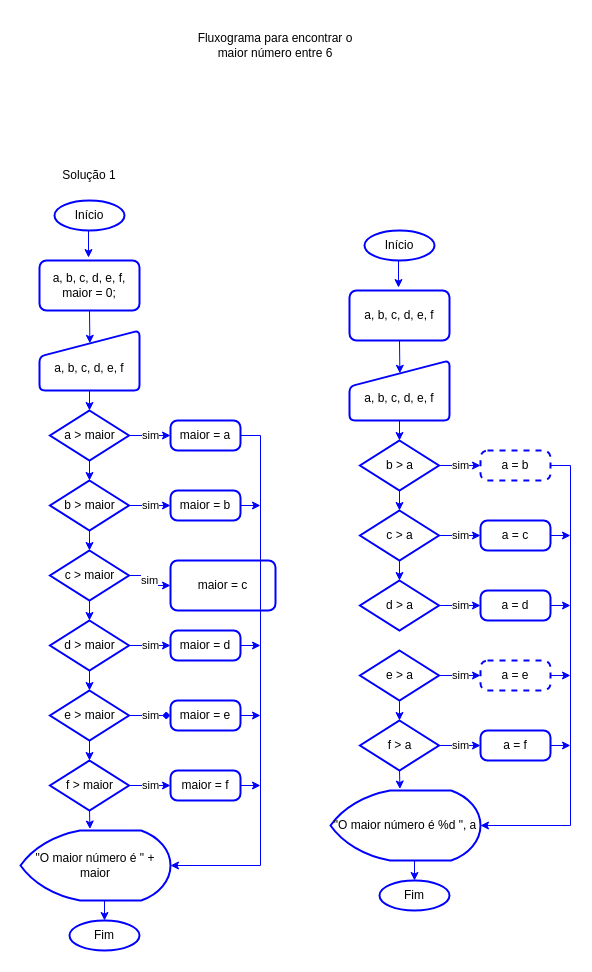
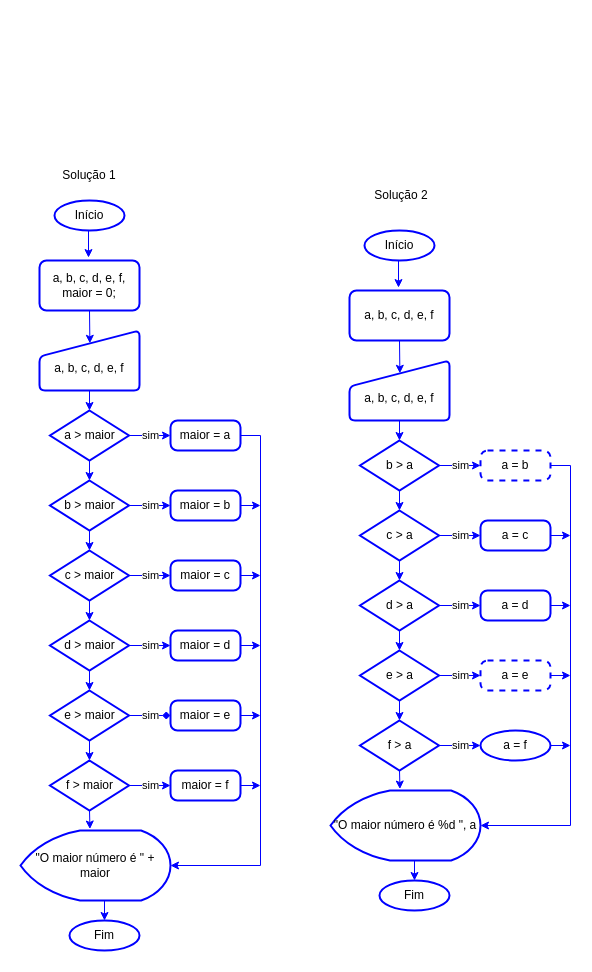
  <mxCell id="0" />
  <mxCell id="1" parent="0" />
  <mxCell id="2" value="&lt;br&gt;a, b, c, d, e, f" style="html=1;strokeWidth=2;shape=manualInput;whiteSpace=wrap;rounded=1;size=26;arcSize=11;strokeColor=#0000FF;" vertex="1" parent="1"><mxGeometry x="39" y="330" width="100" height="60" as="geometry" /></mxCell>
  <mxCell id="3" value="a, b, c, d, e, f, maior = 0;" style="rounded=1;whiteSpace=wrap;html=1;absoluteArcSize=1;arcSize=14;strokeWidth=2;strokeColor=#0000FF;" vertex="1" parent="1"><mxGeometry x="39" y="260" width="100" height="50" as="geometry" /></mxCell>
  <mxCell id="4" value="Início" style="strokeWidth=2;html=1;shape=mxgraph.flowchart.start_1;whiteSpace=wrap;strokeColor=#0000FF;" vertex="1" parent="1"><mxGeometry x="54" y="200" width="70" height="30" as="geometry" /></mxCell>
  <mxCell id="5" value="sim" style="edgeStyle=orthogonalEdgeStyle;rounded=0;orthogonalLoop=1;jettySize=auto;html=1;exitX=1;exitY=0.5;exitDx=0;exitDy=0;exitPerimeter=0;entryX=0;entryY=0.5;entryDx=0;entryDy=0;strokeColor=#0000FF;" edge="1" parent="1" source="6" target="7"><mxGeometry relative="1" as="geometry" /></mxCell>
  <mxCell id="6" value="a &amp;gt; maior" style="strokeWidth=2;html=1;shape=mxgraph.flowchart.decision;whiteSpace=wrap;strokeColor=#0000FF;" vertex="1" parent="1"><mxGeometry x="49.5" y="410" width="79" height="50" as="geometry" /></mxCell>
  <mxCell id="7" value="maior = a" style="rounded=1;whiteSpace=wrap;html=1;absoluteArcSize=1;arcSize=14;strokeWidth=2;strokeColor=#0000FF;" vertex="1" parent="1"><mxGeometry x="170" y="420" width="70" height="30" as="geometry" /></mxCell>
  <mxCell id="8" value="sim" style="edgeStyle=orthogonalEdgeStyle;rounded=0;orthogonalLoop=1;jettySize=auto;html=1;exitX=1;exitY=0.5;exitDx=0;exitDy=0;exitPerimeter=0;entryX=0;entryY=0.5;entryDx=0;entryDy=0;strokeColor=#0000FF;" edge="1" parent="1" source="9" target="11"><mxGeometry relative="1" as="geometry" /></mxCell>
  <mxCell id="9" value="b &amp;gt; maior" style="strokeWidth=2;html=1;shape=mxgraph.flowchart.decision;whiteSpace=wrap;strokeColor=#0000FF;" vertex="1" parent="1"><mxGeometry x="49.5" y="480" width="79" height="50" as="geometry" /></mxCell>
  <mxCell id="10" style="edgeStyle=orthogonalEdgeStyle;rounded=0;orthogonalLoop=1;jettySize=auto;html=1;exitX=1;exitY=0.5;exitDx=0;exitDy=0;strokeColor=#0000FF;" edge="1" parent="1" source="11"><mxGeometry relative="1" as="geometry"><mxPoint x="260" y="505.19" as="targetPoint" /></mxGeometry></mxCell>
  <mxCell id="11" value="maior = b" style="rounded=1;whiteSpace=wrap;html=1;absoluteArcSize=1;arcSize=14;strokeWidth=2;strokeColor=#0000FF;" vertex="1" parent="1"><mxGeometry x="170" y="490" width="70" height="30" as="geometry" /></mxCell>
  <mxCell id="12" value="sim" style="edgeStyle=orthogonalEdgeStyle;rounded=0;orthogonalLoop=1;jettySize=auto;html=1;exitX=1;exitY=0.5;exitDx=0;exitDy=0;exitPerimeter=0;entryX=0;entryY=0.5;entryDx=0;entryDy=0;strokeColor=#0000FF;" edge="1" parent="1" source="13" target="15"><mxGeometry relative="1" as="geometry" /></mxCell>
  <mxCell id="13" value="c &amp;gt; maior" style="strokeWidth=2;html=1;shape=mxgraph.flowchart.decision;whiteSpace=wrap;strokeColor=#0000FF;" vertex="1" parent="1"><mxGeometry x="49.5" y="550" width="79" height="50" as="geometry" /></mxCell>
  <mxCell id="14" style="edgeStyle=orthogonalEdgeStyle;rounded=0;orthogonalLoop=1;jettySize=auto;html=1;exitX=1;exitY=0.5;exitDx=0;exitDy=0;strokeColor=#0000FF;" edge="1" parent="1" source="15"><mxGeometry relative="1" as="geometry"><mxPoint x="260" y="575.19" as="targetPoint" /></mxGeometry></mxCell>
- <mxCell id="15" value="maior = c" style="rounded=1;whiteSpace=wrap;html=1;absoluteArcSize=1;arcSize=14;strokeWidth=2;strokeColor=#0000FF;" vertex="1" parent="1"><mxGeometry x="170" y="560" width="105" height="50" as="geometry" /></mxCell>
+ <mxCell id="15" value="maior = c" style="rounded=1;whiteSpace=wrap;html=1;absoluteArcSize=1;arcSize=14;strokeWidth=2;strokeColor=#0000FF;" vertex="1" parent="1"><mxGeometry x="170" y="560" width="70" height="30" as="geometry" /></mxCell>
  <mxCell id="16" value="sim" style="edgeStyle=orthogonalEdgeStyle;rounded=0;orthogonalLoop=1;jettySize=auto;html=1;exitX=1;exitY=0.5;exitDx=0;exitDy=0;exitPerimeter=0;entryX=0;entryY=0.5;entryDx=0;entryDy=0;strokeColor=#0000FF;" edge="1" parent="1" source="17" target="19"><mxGeometry relative="1" as="geometry" /></mxCell>
  <mxCell id="17" value="d &amp;gt; maior" style="strokeWidth=2;html=1;shape=mxgraph.flowchart.decision;whiteSpace=wrap;strokeColor=#0000FF;" vertex="1" parent="1"><mxGeometry x="49.5" y="620" width="79" height="50" as="geometry" /></mxCell>
  <mxCell id="18" style="edgeStyle=orthogonalEdgeStyle;rounded=0;orthogonalLoop=1;jettySize=auto;html=1;exitX=1;exitY=0.5;exitDx=0;exitDy=0;strokeColor=#0000FF;" edge="1" parent="1" source="19"><mxGeometry relative="1" as="geometry"><mxPoint x="260" y="645.19" as="targetPoint" /></mxGeometry></mxCell>
  <mxCell id="19" value="maior = d" style="rounded=1;whiteSpace=wrap;html=1;absoluteArcSize=1;arcSize=14;strokeWidth=2;strokeColor=#0000FF;" vertex="1" parent="1"><mxGeometry x="170" y="630" width="70" height="30" as="geometry" /></mxCell>
  <mxCell id="20" value="sim" style="edgeStyle=orthogonalEdgeStyle;rounded=0;orthogonalLoop=1;jettySize=auto;html=1;exitX=1;exitY=0.5;exitDx=0;exitDy=0;exitPerimeter=0;entryX=0;entryY=0.5;entryDx=0;entryDy=0;strokeColor=#0000FF;endArrow=diamond;" edge="1" parent="1" source="21" target="23"><mxGeometry relative="1" as="geometry" /></mxCell>
  <mxCell id="21" value="e &amp;gt; maior" style="strokeWidth=2;html=1;shape=mxgraph.flowchart.decision;whiteSpace=wrap;strokeColor=#0000FF;" vertex="1" parent="1"><mxGeometry x="49.5" y="690" width="79" height="50" as="geometry" /></mxCell>
  <mxCell id="22" style="edgeStyle=orthogonalEdgeStyle;rounded=0;orthogonalLoop=1;jettySize=auto;html=1;exitX=1;exitY=0.5;exitDx=0;exitDy=0;strokeColor=#0000FF;" edge="1" parent="1" source="23"><mxGeometry relative="1" as="geometry"><mxPoint x="260" y="715.19" as="targetPoint" /></mxGeometry></mxCell>
  <mxCell id="23" value="maior = e" style="rounded=1;whiteSpace=wrap;html=1;absoluteArcSize=1;arcSize=14;strokeWidth=2;strokeColor=#0000FF;" vertex="1" parent="1"><mxGeometry x="170" y="700" width="70" height="30" as="geometry" /></mxCell>
  <mxCell id="24" value="sim" style="edgeStyle=orthogonalEdgeStyle;rounded=0;orthogonalLoop=1;jettySize=auto;html=1;exitX=1;exitY=0.5;exitDx=0;exitDy=0;exitPerimeter=0;entryX=0;entryY=0.5;entryDx=0;entryDy=0;strokeColor=#0000FF;" edge="1" parent="1" source="25" target="27"><mxGeometry relative="1" as="geometry" /></mxCell>
  <mxCell id="25" value="f &amp;gt; maior" style="strokeWidth=2;html=1;shape=mxgraph.flowchart.decision;whiteSpace=wrap;strokeColor=#0000FF;" vertex="1" parent="1"><mxGeometry x="49.5" y="760" width="79" height="50" as="geometry" /></mxCell>
  <mxCell id="26" style="edgeStyle=orthogonalEdgeStyle;rounded=0;orthogonalLoop=1;jettySize=auto;html=1;exitX=1;exitY=0.5;exitDx=0;exitDy=0;strokeColor=#0000FF;" edge="1" parent="1" source="27"><mxGeometry relative="1" as="geometry"><mxPoint x="260" y="785.19" as="targetPoint" /></mxGeometry></mxCell>
  <mxCell id="27" value="maior = f" style="rounded=1;whiteSpace=wrap;html=1;absoluteArcSize=1;arcSize=14;strokeWidth=2;strokeColor=#0000FF;" vertex="1" parent="1"><mxGeometry x="170" y="770" width="70" height="30" as="geometry" /></mxCell>
  <mxCell id="28" value="&quot;O maior número é &quot; + maior" style="strokeWidth=2;html=1;shape=mxgraph.flowchart.display;whiteSpace=wrap;strokeColor=#0000FF;" vertex="1" parent="1"><mxGeometry x="20" y="830" width="150" height="70" as="geometry" /></mxCell>
  <mxCell id="29" value="Fim" style="strokeWidth=2;html=1;shape=mxgraph.flowchart.start_1;whiteSpace=wrap;strokeColor=#0000FF;" vertex="1" parent="1"><mxGeometry x="69" y="920" width="70" height="30" as="geometry" /></mxCell>
  <mxCell id="30" style="edgeStyle=orthogonalEdgeStyle;rounded=0;orthogonalLoop=1;jettySize=auto;html=1;exitX=0.5;exitY=1;exitDx=0;exitDy=0;exitPerimeter=0;entryX=0.49;entryY=-0.058;entryDx=0;entryDy=0;entryPerimeter=0;strokeColor=#0000FF;" edge="1" parent="1" source="4" target="3"><mxGeometry relative="1" as="geometry" /></mxCell>
  <mxCell id="31" style="edgeStyle=orthogonalEdgeStyle;rounded=0;orthogonalLoop=1;jettySize=auto;html=1;exitX=0.5;exitY=1;exitDx=0;exitDy=0;entryX=0.504;entryY=0.213;entryDx=0;entryDy=0;entryPerimeter=0;strokeColor=#0000FF;" edge="1" parent="1" source="3" target="2"><mxGeometry relative="1" as="geometry" /></mxCell>
  <mxCell id="32" style="edgeStyle=orthogonalEdgeStyle;rounded=0;orthogonalLoop=1;jettySize=auto;html=1;exitX=0.5;exitY=1;exitDx=0;exitDy=0;entryX=0.5;entryY=0;entryDx=0;entryDy=0;entryPerimeter=0;strokeColor=#0000FF;" edge="1" parent="1" source="2" target="6"><mxGeometry relative="1" as="geometry" /></mxCell>
  <mxCell id="33" style="edgeStyle=orthogonalEdgeStyle;rounded=0;orthogonalLoop=1;jettySize=auto;html=1;exitX=0.5;exitY=1;exitDx=0;exitDy=0;exitPerimeter=0;entryX=0.5;entryY=0;entryDx=0;entryDy=0;entryPerimeter=0;strokeColor=#0000FF;" edge="1" parent="1" source="6" target="9"><mxGeometry relative="1" as="geometry" /></mxCell>
  <mxCell id="34" style="edgeStyle=orthogonalEdgeStyle;rounded=0;orthogonalLoop=1;jettySize=auto;html=1;exitX=0.5;exitY=1;exitDx=0;exitDy=0;exitPerimeter=0;entryX=0.5;entryY=0;entryDx=0;entryDy=0;entryPerimeter=0;strokeColor=#0000FF;" edge="1" parent="1" source="9" target="13"><mxGeometry relative="1" as="geometry" /></mxCell>
  <mxCell id="35" style="edgeStyle=orthogonalEdgeStyle;rounded=0;orthogonalLoop=1;jettySize=auto;html=1;exitX=0.5;exitY=1;exitDx=0;exitDy=0;exitPerimeter=0;entryX=0.5;entryY=0;entryDx=0;entryDy=0;entryPerimeter=0;strokeColor=#0000FF;" edge="1" parent="1" source="13" target="17"><mxGeometry relative="1" as="geometry" /></mxCell>
  <mxCell id="36" style="edgeStyle=orthogonalEdgeStyle;rounded=0;orthogonalLoop=1;jettySize=auto;html=1;exitX=0.5;exitY=1;exitDx=0;exitDy=0;exitPerimeter=0;entryX=0.5;entryY=0;entryDx=0;entryDy=0;entryPerimeter=0;strokeColor=#0000FF;" edge="1" parent="1" source="17" target="21"><mxGeometry relative="1" as="geometry" /></mxCell>
  <mxCell id="37" style="edgeStyle=orthogonalEdgeStyle;rounded=0;orthogonalLoop=1;jettySize=auto;html=1;exitX=0.5;exitY=1;exitDx=0;exitDy=0;exitPerimeter=0;entryX=0.5;entryY=0;entryDx=0;entryDy=0;entryPerimeter=0;strokeColor=#0000FF;" edge="1" parent="1" source="21" target="25"><mxGeometry relative="1" as="geometry" /></mxCell>
  <mxCell id="38" style="edgeStyle=orthogonalEdgeStyle;rounded=0;orthogonalLoop=1;jettySize=auto;html=1;exitX=0.5;exitY=1;exitDx=0;exitDy=0;exitPerimeter=0;entryX=0.463;entryY=-0.021;entryDx=0;entryDy=0;entryPerimeter=0;strokeColor=#0000FF;" edge="1" parent="1" source="25" target="28"><mxGeometry relative="1" as="geometry" /></mxCell>
  <mxCell id="39" style="edgeStyle=orthogonalEdgeStyle;rounded=0;orthogonalLoop=1;jettySize=auto;html=1;exitX=0.5;exitY=1;exitDx=0;exitDy=0;exitPerimeter=0;entryX=0.5;entryY=0;entryDx=0;entryDy=0;entryPerimeter=0;strokeColor=#0000FF;" edge="1" parent="1" source="28" target="29"><mxGeometry relative="1" as="geometry" /></mxCell>
  <mxCell id="40" style="edgeStyle=orthogonalEdgeStyle;rounded=0;orthogonalLoop=1;jettySize=auto;html=1;exitX=1;exitY=0.5;exitDx=0;exitDy=0;entryX=1;entryY=0.5;entryDx=0;entryDy=0;entryPerimeter=0;strokeColor=#0000FF;" edge="1" parent="1" source="7" target="28"><mxGeometry relative="1" as="geometry" /></mxCell>
  <mxCell id="41" value="&lt;br&gt;a, b, c, d, e, f" style="html=1;strokeWidth=2;shape=manualInput;whiteSpace=wrap;rounded=1;size=26;arcSize=11;strokeColor=#0000FF;" vertex="1" parent="1"><mxGeometry x="349" y="360" width="100" height="60" as="geometry" /></mxCell>
  <mxCell id="42" value="a, b, c, d, e, f" style="rounded=1;whiteSpace=wrap;html=1;absoluteArcSize=1;arcSize=14;strokeWidth=2;strokeColor=#0000FF;" vertex="1" parent="1"><mxGeometry x="349" y="290" width="100" height="50" as="geometry" /></mxCell>
  <mxCell id="43" value="Início" style="strokeWidth=2;html=1;shape=mxgraph.flowchart.start_1;whiteSpace=wrap;strokeColor=#0000FF;" vertex="1" parent="1"><mxGeometry x="364" y="230" width="70" height="30" as="geometry" /></mxCell>
  <mxCell id="44" value="sim" style="edgeStyle=orthogonalEdgeStyle;rounded=0;orthogonalLoop=1;jettySize=auto;html=1;exitX=1;exitY=0.5;exitDx=0;exitDy=0;exitPerimeter=0;entryX=0;entryY=0.5;entryDx=0;entryDy=0;strokeColor=#0000FF;" edge="1" source="45" target="47" parent="1"><mxGeometry relative="1" as="geometry" /></mxCell>
  <mxCell id="45" value="b &amp;gt; a" style="strokeWidth=2;html=1;shape=mxgraph.flowchart.decision;whiteSpace=wrap;strokeColor=#0000FF;" vertex="1" parent="1"><mxGeometry x="359.5" y="440" width="79" height="50" as="geometry" /></mxCell>
  <mxCell id="46" style="edgeStyle=orthogonalEdgeStyle;rounded=0;orthogonalLoop=1;jettySize=auto;html=1;exitX=1;exitY=0.5;exitDx=0;exitDy=0;entryX=1;entryY=0.5;entryDx=0;entryDy=0;entryPerimeter=0;strokeColor=#0000FF;" edge="1" source="47" parent="1" target="64"><mxGeometry relative="1" as="geometry"><mxPoint x="570" y="465.19" as="targetPoint" /></mxGeometry></mxCell>
  <mxCell id="47" value="a = b" style="rounded=1;whiteSpace=wrap;html=1;absoluteArcSize=1;arcSize=14;strokeWidth=2;strokeColor=#0000FF;dashed=1;" vertex="1" parent="1"><mxGeometry x="480" y="450" width="70" height="30" as="geometry" /></mxCell>
  <mxCell id="48" value="sim" style="edgeStyle=orthogonalEdgeStyle;rounded=0;orthogonalLoop=1;jettySize=auto;html=1;exitX=1;exitY=0.5;exitDx=0;exitDy=0;exitPerimeter=0;entryX=0;entryY=0.5;entryDx=0;entryDy=0;strokeColor=#0000FF;" edge="1" source="49" target="51" parent="1"><mxGeometry relative="1" as="geometry" /></mxCell>
  <mxCell id="49" value="c &amp;gt; a" style="strokeWidth=2;html=1;shape=mxgraph.flowchart.decision;whiteSpace=wrap;strokeColor=#0000FF;" vertex="1" parent="1"><mxGeometry x="359.5" y="510" width="79" height="50" as="geometry" /></mxCell>
  <mxCell id="50" style="edgeStyle=orthogonalEdgeStyle;rounded=0;orthogonalLoop=1;jettySize=auto;html=1;exitX=1;exitY=0.5;exitDx=0;exitDy=0;strokeColor=#0000FF;" edge="1" source="51" parent="1"><mxGeometry relative="1" as="geometry"><mxPoint x="570" y="535.19" as="targetPoint" /></mxGeometry></mxCell>
  <mxCell id="51" value="a = c" style="rounded=1;whiteSpace=wrap;html=1;absoluteArcSize=1;arcSize=14;strokeWidth=2;strokeColor=#0000FF;" vertex="1" parent="1"><mxGeometry x="480" y="520" width="70" height="30" as="geometry" /></mxCell>
  <mxCell id="52" value="sim" style="edgeStyle=orthogonalEdgeStyle;rounded=0;orthogonalLoop=1;jettySize=auto;html=1;exitX=1;exitY=0.5;exitDx=0;exitDy=0;exitPerimeter=0;entryX=0;entryY=0.5;entryDx=0;entryDy=0;strokeColor=#0000FF;" edge="1" source="53" target="55" parent="1"><mxGeometry relative="1" as="geometry" /></mxCell>
  <mxCell id="53" value="d &amp;gt; a" style="strokeWidth=2;html=1;shape=mxgraph.flowchart.decision;whiteSpace=wrap;strokeColor=#0000FF;" vertex="1" parent="1"><mxGeometry x="359.5" y="580" width="79" height="50" as="geometry" /></mxCell>
  <mxCell id="54" style="edgeStyle=orthogonalEdgeStyle;rounded=0;orthogonalLoop=1;jettySize=auto;html=1;exitX=1;exitY=0.5;exitDx=0;exitDy=0;strokeColor=#0000FF;" edge="1" source="55" parent="1"><mxGeometry relative="1" as="geometry"><mxPoint x="570" y="605.19" as="targetPoint" /></mxGeometry></mxCell>
  <mxCell id="55" value="a = d" style="rounded=1;whiteSpace=wrap;html=1;absoluteArcSize=1;arcSize=14;strokeWidth=2;strokeColor=#0000FF;" vertex="1" parent="1"><mxGeometry x="480" y="590" width="70" height="30" as="geometry" /></mxCell>
  <mxCell id="56" value="sim" style="edgeStyle=orthogonalEdgeStyle;rounded=0;orthogonalLoop=1;jettySize=auto;html=1;exitX=1;exitY=0.5;exitDx=0;exitDy=0;exitPerimeter=0;entryX=0;entryY=0.5;entryDx=0;entryDy=0;strokeColor=#0000FF;" edge="1" source="57" target="59" parent="1"><mxGeometry relative="1" as="geometry" /></mxCell>
  <mxCell id="57" value="e &amp;gt; a" style="strokeWidth=2;html=1;shape=mxgraph.flowchart.decision;whiteSpace=wrap;strokeColor=#0000FF;" vertex="1" parent="1"><mxGeometry x="359.5" y="650" width="79" height="50" as="geometry" /></mxCell>
  <mxCell id="58" style="edgeStyle=orthogonalEdgeStyle;rounded=0;orthogonalLoop=1;jettySize=auto;html=1;exitX=1;exitY=0.5;exitDx=0;exitDy=0;strokeColor=#0000FF;" edge="1" source="59" parent="1"><mxGeometry relative="1" as="geometry"><mxPoint x="570" y="675.19" as="targetPoint" /></mxGeometry></mxCell>
  <mxCell id="59" value="a = e" style="rounded=1;whiteSpace=wrap;html=1;absoluteArcSize=1;arcSize=14;strokeWidth=2;strokeColor=#0000FF;dashed=1;" vertex="1" parent="1"><mxGeometry x="480" y="660" width="70" height="30" as="geometry" /></mxCell>
  <mxCell id="60" value="sim" style="edgeStyle=orthogonalEdgeStyle;rounded=0;orthogonalLoop=1;jettySize=auto;html=1;exitX=1;exitY=0.5;exitDx=0;exitDy=0;exitPerimeter=0;entryX=0;entryY=0.5;entryDx=0;entryDy=0;strokeColor=#0000FF;" edge="1" source="61" target="63" parent="1"><mxGeometry relative="1" as="geometry" /></mxCell>
  <mxCell id="61" value="f &amp;gt; a" style="strokeWidth=2;html=1;shape=mxgraph.flowchart.decision;whiteSpace=wrap;strokeColor=#0000FF;" vertex="1" parent="1"><mxGeometry x="359.5" y="720" width="79" height="50" as="geometry" /></mxCell>
  <mxCell id="62" style="edgeStyle=orthogonalEdgeStyle;rounded=0;orthogonalLoop=1;jettySize=auto;html=1;exitX=1;exitY=0.5;exitDx=0;exitDy=0;strokeColor=#0000FF;" edge="1" source="63" parent="1"><mxGeometry relative="1" as="geometry"><mxPoint x="570" y="745.19" as="targetPoint" /></mxGeometry></mxCell>
- <mxCell id="63" value="a = f" style="rounded=1;whiteSpace=wrap;html=1;absoluteArcSize=1;arcSize=14;strokeWidth=2;strokeColor=#0000FF;" vertex="1" parent="1"><mxGeometry x="480" y="730" width="70" height="30" as="geometry" /></mxCell>
+ <mxCell id="63" value="a = f" style="ellipse;whiteSpace=wrap;html=1;absoluteArcSize=1;arcSize=14;strokeWidth=2;strokeColor=#0000FF;" vertex="1" parent="1"><mxGeometry x="480" y="730" width="70" height="30" as="geometry" /></mxCell>
  <mxCell id="64" value="&quot;O maior número é %d &quot;, a" style="strokeWidth=2;html=1;shape=mxgraph.flowchart.display;whiteSpace=wrap;strokeColor=#0000FF;" vertex="1" parent="1"><mxGeometry x="330" y="790" width="150" height="70" as="geometry" /></mxCell>
  <mxCell id="65" value="Fim" style="strokeWidth=2;html=1;shape=mxgraph.flowchart.start_1;whiteSpace=wrap;strokeColor=#0000FF;" vertex="1" parent="1"><mxGeometry x="379" y="880" width="70" height="30" as="geometry" /></mxCell>
  <mxCell id="66" style="edgeStyle=orthogonalEdgeStyle;rounded=0;orthogonalLoop=1;jettySize=auto;html=1;exitX=0.5;exitY=1;exitDx=0;exitDy=0;exitPerimeter=0;entryX=0.49;entryY=-0.058;entryDx=0;entryDy=0;entryPerimeter=0;strokeColor=#0000FF;" edge="1" source="43" target="42" parent="1"><mxGeometry relative="1" as="geometry" /></mxCell>
  <mxCell id="67" style="edgeStyle=orthogonalEdgeStyle;rounded=0;orthogonalLoop=1;jettySize=auto;html=1;exitX=0.5;exitY=1;exitDx=0;exitDy=0;entryX=0.504;entryY=0.213;entryDx=0;entryDy=0;entryPerimeter=0;strokeColor=#0000FF;" edge="1" source="42" target="41" parent="1"><mxGeometry relative="1" as="geometry" /></mxCell>
  <mxCell id="68" style="edgeStyle=orthogonalEdgeStyle;rounded=0;orthogonalLoop=1;jettySize=auto;html=1;exitX=0.5;exitY=1;exitDx=0;exitDy=0;entryX=0.5;entryY=0;entryDx=0;entryDy=0;entryPerimeter=0;strokeColor=#0000FF;" edge="1" source="41" target="45" parent="1"><mxGeometry relative="1" as="geometry"><mxPoint x="400" y="430" as="targetPoint" /></mxGeometry></mxCell>
  <mxCell id="69" style="edgeStyle=orthogonalEdgeStyle;rounded=0;orthogonalLoop=1;jettySize=auto;html=1;exitX=0.5;exitY=1;exitDx=0;exitDy=0;exitPerimeter=0;entryX=0.5;entryY=0;entryDx=0;entryDy=0;entryPerimeter=0;strokeColor=#0000FF;" edge="1" source="45" target="49" parent="1"><mxGeometry relative="1" as="geometry" /></mxCell>
  <mxCell id="70" style="edgeStyle=orthogonalEdgeStyle;rounded=0;orthogonalLoop=1;jettySize=auto;html=1;exitX=0.5;exitY=1;exitDx=0;exitDy=0;exitPerimeter=0;entryX=0.5;entryY=0;entryDx=0;entryDy=0;entryPerimeter=0;strokeColor=#0000FF;" edge="1" source="49" target="53" parent="1"><mxGeometry relative="1" as="geometry" /></mxCell>
+ <mxCell id="71" style="edgeStyle=orthogonalEdgeStyle;rounded=0;orthogonalLoop=1;jettySize=auto;html=1;exitX=0.5;exitY=1;exitDx=0;exitDy=0;exitPerimeter=0;entryX=0.5;entryY=0;entryDx=0;entryDy=0;entryPerimeter=0;strokeColor=#0000FF;" edge="1" source="53" target="57" parent="1"><mxGeometry relative="1" as="geometry" /></mxCell>
  <mxCell id="72" style="edgeStyle=orthogonalEdgeStyle;rounded=0;orthogonalLoop=1;jettySize=auto;html=1;exitX=0.5;exitY=1;exitDx=0;exitDy=0;exitPerimeter=0;entryX=0.5;entryY=0;entryDx=0;entryDy=0;entryPerimeter=0;strokeColor=#0000FF;" edge="1" source="57" target="61" parent="1"><mxGeometry relative="1" as="geometry" /></mxCell>
  <mxCell id="73" style="edgeStyle=orthogonalEdgeStyle;rounded=0;orthogonalLoop=1;jettySize=auto;html=1;exitX=0.5;exitY=1;exitDx=0;exitDy=0;exitPerimeter=0;entryX=0.463;entryY=-0.021;entryDx=0;entryDy=0;entryPerimeter=0;strokeColor=#0000FF;" edge="1" source="61" target="64" parent="1"><mxGeometry relative="1" as="geometry" /></mxCell>
  <mxCell id="74" style="edgeStyle=orthogonalEdgeStyle;rounded=0;orthogonalLoop=1;jettySize=auto;html=1;exitX=0.5;exitY=1;exitDx=0;exitDy=0;exitPerimeter=0;entryX=0.5;entryY=0;entryDx=0;entryDy=0;entryPerimeter=0;strokeColor=#0000FF;" edge="1" source="64" target="65" parent="1"><mxGeometry relative="1" as="geometry" /></mxCell>
- <mxCell id="75" value="Fluxograma para encontrar o maior número entre 6" style="text;html=1;strokeColor=none;fillColor=none;align=center;verticalAlign=middle;whiteSpace=wrap;rounded=0;" vertex="1" parent="1"><mxGeometry x="189.5" y="20" width="170" height="50" as="geometry" /></mxCell>
  <mxCell id="76" value="Solução 1" style="text;html=1;strokeColor=none;fillColor=none;align=center;verticalAlign=middle;whiteSpace=wrap;rounded=0;" vertex="1" parent="1"><mxGeometry x="48" y="160" width="82" height="30" as="geometry" /></mxCell>
+ <mxCell id="77" value="Solução 2" style="text;html=1;strokeColor=none;fillColor=none;align=center;verticalAlign=middle;whiteSpace=wrap;rounded=0;" vertex="1" parent="1"><mxGeometry x="359.5" y="180" width="82" height="30" as="geometry" /></mxCell>
